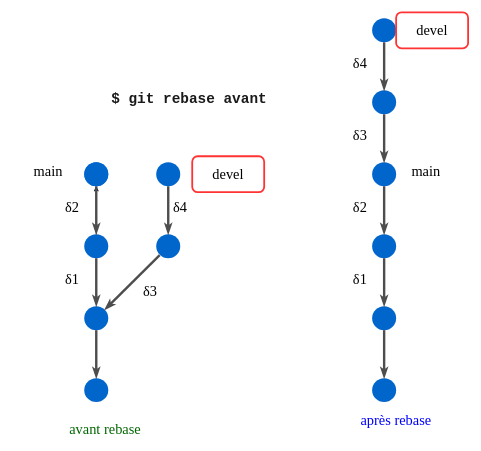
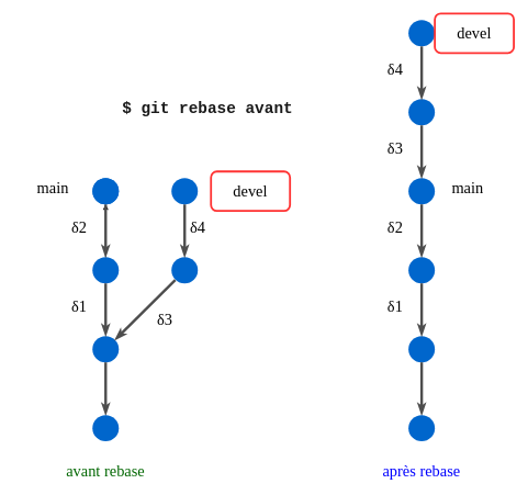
  <mxCell id="0" />
  <mxCell id="1" parent="0" />
  <mxCell id="2" value="" style="ellipse;whiteSpace=wrap;html=1;strokeColor=none;fillColor=#0066CC;" parent="1" vertex="1"><mxGeometry x="140" y="510" width="40" height="40" as="geometry" /></mxCell>
  <mxCell id="3" value="" style="endArrow=classicThin;html=1;endFill=1;strokeWidth=4;strokeColor=#4D4D4D;" parent="1" edge="1"><mxGeometry width="50" height="50" relative="1" as="geometry"><mxPoint x="160" y="550" as="sourcePoint" /><mxPoint x="160" y="630" as="targetPoint" /></mxGeometry></mxCell>
  <mxCell id="4" value="" style="ellipse;whiteSpace=wrap;html=1;strokeColor=none;fillColor=#0066CC;" parent="1" vertex="1"><mxGeometry x="140" y="630" width="40" height="40" as="geometry" /></mxCell>
  <mxCell id="5" value="" style="edgeStyle=none;html=1;" edge="1" parent="1" source="6" target="27"><mxGeometry relative="1" as="geometry" /></mxCell>
  <mxCell id="6" value="" style="ellipse;whiteSpace=wrap;html=1;strokeColor=none;fillColor=#0066CC;" parent="1" vertex="1"><mxGeometry x="140" y="390" width="40" height="40" as="geometry" /></mxCell>
  <mxCell id="7" value="" style="endArrow=classicThin;html=1;endFill=1;strokeWidth=4;strokeColor=#4D4D4D;" parent="1" edge="1"><mxGeometry width="50" height="50" relative="1" as="geometry"><mxPoint x="160" y="430" as="sourcePoint" /><mxPoint x="160" y="510" as="targetPoint" /></mxGeometry></mxCell>
  <mxCell id="8" value="" style="ellipse;whiteSpace=wrap;html=1;strokeColor=none;fillColor=#0066CC;" parent="1" vertex="1"><mxGeometry x="140" y="270" width="40" height="40" as="geometry" /></mxCell>
  <mxCell id="9" value="" style="endArrow=classicThin;html=1;endFill=1;strokeWidth=4;strokeColor=#4D4D4D;" parent="1" edge="1"><mxGeometry width="50" height="50" relative="1" as="geometry"><mxPoint x="160" y="310" as="sourcePoint" /><mxPoint x="160" y="390" as="targetPoint" /></mxGeometry></mxCell>
  <mxCell id="10" value="" style="ellipse;whiteSpace=wrap;html=1;strokeColor=none;fillColor=#0066CC;" parent="1" vertex="1"><mxGeometry x="260" y="390" width="40" height="40" as="geometry" /></mxCell>
  <mxCell id="11" value="" style="endArrow=classicThin;html=1;endFill=1;strokeWidth=4;strokeColor=#4D4D4D;entryX=1;entryY=0;entryDx=0;entryDy=0;exitX=0.144;exitY=0.876;exitDx=0;exitDy=0;exitPerimeter=0;" parent="1" source="10" target="2" edge="1"><mxGeometry width="50" height="50" relative="1" as="geometry"><mxPoint x="270" y="420" as="sourcePoint" /><mxPoint x="270" y="500" as="targetPoint" /></mxGeometry></mxCell>
  <mxCell id="12" value="δ1" style="text;html=1;strokeColor=none;fillColor=none;align=center;verticalAlign=middle;whiteSpace=wrap;rounded=0;fontFamily=Verdana;fontSize=24;fontColor=default;" parent="1" vertex="1"><mxGeometry x="90" y="450" width="60" height="30" as="geometry" /></mxCell>
  <mxCell id="13" value="δ2" style="text;html=1;strokeColor=none;fillColor=none;align=center;verticalAlign=middle;whiteSpace=wrap;rounded=0;fontFamily=Verdana;fontSize=24;fontColor=default;" parent="1" vertex="1"><mxGeometry x="90" y="330" width="60" height="30" as="geometry" /></mxCell>
  <mxCell id="14" value="δ3" style="text;html=1;strokeColor=none;fillColor=none;align=center;verticalAlign=middle;whiteSpace=wrap;rounded=0;fontFamily=Verdana;fontSize=24;fontColor=default;" parent="1" vertex="1"><mxGeometry x="220" y="470" width="60" height="30" as="geometry" /></mxCell>
- <mxCell id="15" value="avant rebase" style="text;html=1;strokeColor=none;fillColor=none;align=center;verticalAlign=middle;whiteSpace=wrap;rounded=0;fontFamily=Verdana;fontSize=24;fontColor=#006600;" parent="1" vertex="1"><mxGeometry x="75" y="700" width="200" height="30" as="geometry" /></mxCell>
+ <mxCell id="15" value="avant rebase" style="text;html=1;strokeColor=none;fillColor=none;align=center;verticalAlign=middle;whiteSpace=wrap;rounded=0;fontFamily=Verdana;fontSize=24;fontColor=#006600;" parent="1" vertex="1"><mxGeometry x="60" y="700" width="200" height="30" as="geometry" /></mxCell>
  <mxCell id="16" value="" style="ellipse;whiteSpace=wrap;html=1;strokeColor=none;fillColor=#0066CC;" parent="1" vertex="1"><mxGeometry x="620" y="510" width="40" height="40" as="geometry" /></mxCell>
  <mxCell id="17" value="" style="endArrow=classicThin;html=1;endFill=1;strokeWidth=4;strokeColor=#4D4D4D;" parent="1" edge="1"><mxGeometry width="50" height="50" relative="1" as="geometry"><mxPoint x="640" y="550" as="sourcePoint" /><mxPoint x="640" y="630" as="targetPoint" /></mxGeometry></mxCell>
  <mxCell id="18" value="" style="ellipse;whiteSpace=wrap;html=1;strokeColor=none;fillColor=#0066CC;" parent="1" vertex="1"><mxGeometry x="620" y="630" width="40" height="40" as="geometry" /></mxCell>
  <mxCell id="19" value="" style="ellipse;whiteSpace=wrap;html=1;strokeColor=none;fillColor=#0066CC;" parent="1" vertex="1"><mxGeometry x="620" y="390" width="40" height="40" as="geometry" /></mxCell>
  <mxCell id="20" value="" style="endArrow=classicThin;html=1;endFill=1;strokeWidth=4;strokeColor=#4D4D4D;" parent="1" edge="1"><mxGeometry width="50" height="50" relative="1" as="geometry"><mxPoint x="640" y="430" as="sourcePoint" /><mxPoint x="640" y="510" as="targetPoint" /></mxGeometry></mxCell>
  <mxCell id="21" value="" style="ellipse;whiteSpace=wrap;html=1;strokeColor=none;fillColor=#0066CC;" parent="1" vertex="1"><mxGeometry x="620" y="270" width="40" height="40" as="geometry" /></mxCell>
  <mxCell id="22" value="" style="endArrow=classicThin;html=1;endFill=1;strokeWidth=4;strokeColor=#4D4D4D;" parent="1" edge="1"><mxGeometry width="50" height="50" relative="1" as="geometry"><mxPoint x="640" y="310" as="sourcePoint" /><mxPoint x="640" y="390" as="targetPoint" /></mxGeometry></mxCell>
  <mxCell id="23" value="δ1" style="text;html=1;strokeColor=none;fillColor=none;align=center;verticalAlign=middle;whiteSpace=wrap;rounded=0;fontFamily=Verdana;fontSize=24;fontColor=default;" parent="1" vertex="1"><mxGeometry x="570" y="450" width="60" height="30" as="geometry" /></mxCell>
  <mxCell id="24" value="δ2" style="text;html=1;strokeColor=none;fillColor=none;align=center;verticalAlign=middle;whiteSpace=wrap;rounded=0;fontFamily=Verdana;fontSize=24;fontColor=default;" parent="1" vertex="1"><mxGeometry x="570" y="330" width="60" height="30" as="geometry" /></mxCell>
- <mxCell id="25" value="&lt;font color=&quot;#0000ff&quot;&gt;après rebase&lt;/font&gt;" style="text;html=1;strokeColor=none;fillColor=none;align=center;verticalAlign=middle;whiteSpace=wrap;rounded=0;fontFamily=Verdana;fontSize=24;fontColor=#006600;" parent="1" vertex="1"><mxGeometry x="560" y="685" width="200" height="30" as="geometry" /></mxCell>
+ <mxCell id="25" value="&lt;font color=&quot;#0000ff&quot;&gt;après rebase&lt;/font&gt;" style="text;html=1;strokeColor=none;fillColor=none;align=center;verticalAlign=middle;whiteSpace=wrap;rounded=0;fontFamily=Verdana;fontSize=24;fontColor=#006600;" parent="1" vertex="1"><mxGeometry x="540" y="700" width="200" height="30" as="geometry" /></mxCell>
  <mxCell id="26" value="&lt;font face=&quot;Courier New&quot; color=&quot;#1a1a1a&quot;&gt;&lt;b&gt;$ git rebase avant&lt;/b&gt;&lt;/font&gt;" style="text;html=1;strokeColor=none;fillColor=none;align=center;verticalAlign=middle;whiteSpace=wrap;rounded=0;fontFamily=Verdana;fontSize=24;fontColor=#0000FF;" parent="1" vertex="1"><mxGeometry x="160" y="150" width="310" height="30" as="geometry" /></mxCell>
  <mxCell id="27" value="" style="ellipse;whiteSpace=wrap;html=1;strokeColor=none;fillColor=#0066CC;" vertex="1" parent="1"><mxGeometry x="140" y="270" width="40" height="40" as="geometry" /></mxCell>
  <mxCell id="28" value="" style="endArrow=classicThin;html=1;endFill=1;strokeWidth=4;strokeColor=#4D4D4D;" edge="1" parent="1"><mxGeometry width="50" height="50" relative="1" as="geometry"><mxPoint x="280" y="310" as="sourcePoint" /><mxPoint x="280" y="390" as="targetPoint" /></mxGeometry></mxCell>
  <mxCell id="29" value="" style="ellipse;whiteSpace=wrap;html=1;strokeColor=none;fillColor=#0066CC;" vertex="1" parent="1"><mxGeometry x="260" y="270" width="40" height="40" as="geometry" /></mxCell>
  <mxCell id="30" value="δ4" style="text;html=1;strokeColor=none;fillColor=none;align=center;verticalAlign=middle;whiteSpace=wrap;rounded=0;fontFamily=Verdana;fontSize=24;fontColor=default;" vertex="1" parent="1"><mxGeometry x="270" y="330" width="60" height="30" as="geometry" /></mxCell>
  <mxCell id="31" value="" style="ellipse;whiteSpace=wrap;html=1;strokeColor=none;fillColor=#0066CC;" vertex="1" parent="1"><mxGeometry x="620" y="150" width="40" height="40" as="geometry" /></mxCell>
  <mxCell id="32" value="" style="endArrow=classicThin;html=1;endFill=1;strokeWidth=4;strokeColor=#4D4D4D;" edge="1" parent="1"><mxGeometry width="50" height="50" relative="1" as="geometry"><mxPoint x="640" y="190" as="sourcePoint" /><mxPoint x="640" y="270" as="targetPoint" /></mxGeometry></mxCell>
  <mxCell id="33" value="" style="ellipse;whiteSpace=wrap;html=1;strokeColor=none;fillColor=#0066CC;" vertex="1" parent="1"><mxGeometry x="620" y="30" width="40" height="40" as="geometry" /></mxCell>
  <mxCell id="34" value="" style="endArrow=classicThin;html=1;endFill=1;strokeWidth=4;strokeColor=#4D4D4D;" edge="1" parent="1"><mxGeometry width="50" height="50" relative="1" as="geometry"><mxPoint x="640" y="70" as="sourcePoint" /><mxPoint x="640" y="150" as="targetPoint" /></mxGeometry></mxCell>
  <mxCell id="35" value="δ3" style="text;html=1;strokeColor=none;fillColor=none;align=center;verticalAlign=middle;whiteSpace=wrap;rounded=0;fontFamily=Verdana;fontSize=24;fontColor=default;" vertex="1" parent="1"><mxGeometry x="570" y="210" width="60" height="30" as="geometry" /></mxCell>
  <mxCell id="36" value="δ4" style="text;html=1;strokeColor=none;fillColor=none;align=center;verticalAlign=middle;whiteSpace=wrap;rounded=0;fontFamily=Verdana;fontSize=24;fontColor=default;" vertex="1" parent="1"><mxGeometry x="570" y="90" width="60" height="30" as="geometry" /></mxCell>
  <mxCell id="37" value="main" style="rounded=1;whiteSpace=wrap;html=1;fontFamily=Verdana;fontSize=24;fontColor=default;fillColor=none;strokeColor=none;strokeWidth=3;" vertex="1" parent="1"><mxGeometry x="20" y="256" width="120" height="60" as="geometry" /></mxCell>
  <mxCell id="38" value="devel" style="rounded=1;whiteSpace=wrap;html=1;fontFamily=Verdana;fontSize=24;fontColor=default;fillColor=none;strokeColor=#FF3333;strokeWidth=3;" vertex="1" parent="1"><mxGeometry x="320" y="260" width="120" height="60" as="geometry" /></mxCell>
  <mxCell id="39" value="main" style="rounded=1;whiteSpace=wrap;html=1;fontFamily=Verdana;fontSize=24;fontColor=default;fillColor=none;strokeColor=none;strokeWidth=3;" vertex="1" parent="1"><mxGeometry x="650" y="256" width="120" height="60" as="geometry" /></mxCell>
  <mxCell id="40" value="devel" style="rounded=1;whiteSpace=wrap;html=1;fontFamily=Verdana;fontSize=24;fontColor=default;fillColor=none;strokeColor=#FF3333;strokeWidth=3;" vertex="1" parent="1"><mxGeometry x="660" y="20" width="120" height="60" as="geometry" /></mxCell>
